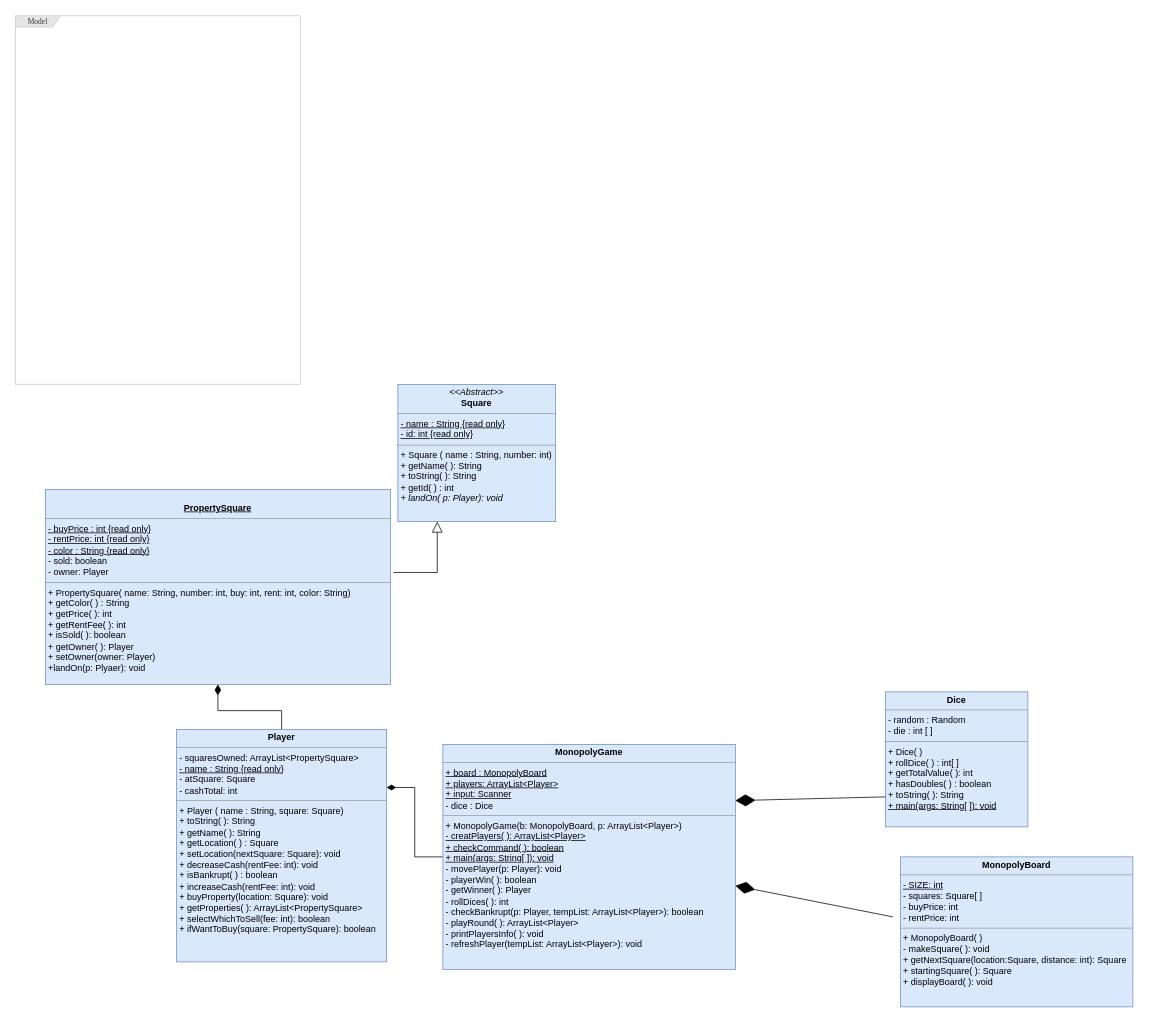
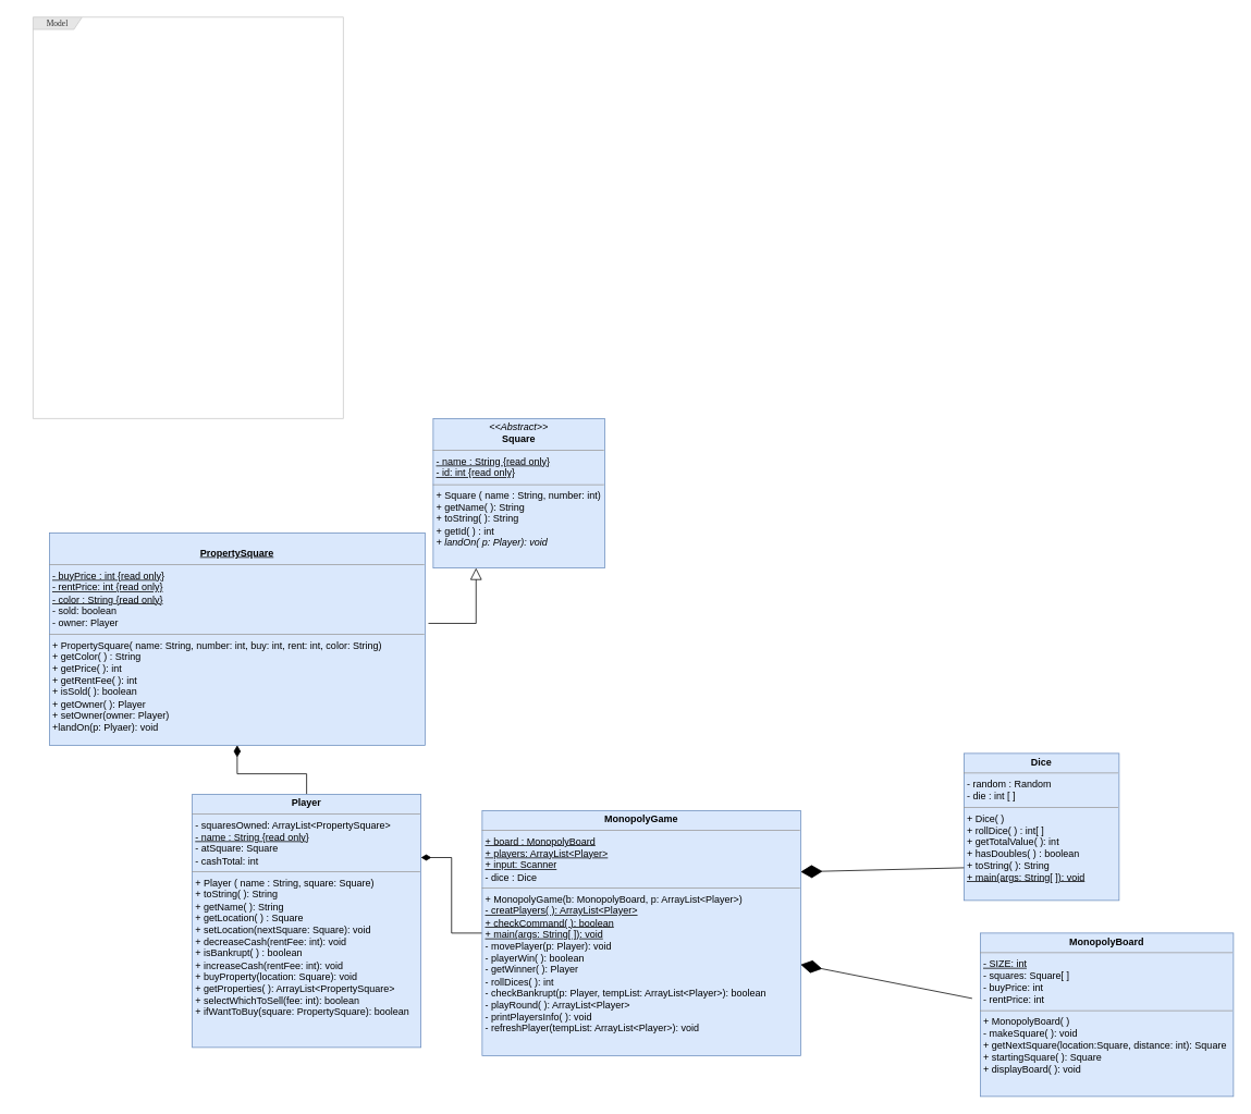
  <mxCell id="0" />
  <mxCell id="1" parent="0" />
- <mxCell id="2" value="Model" style="shape=umlFrame;whiteSpace=wrap;html=1;rounded=0;shadow=0;comic=0;labelBackgroundColor=none;strokeWidth=1;fontFamily=Verdana;fontSize=10;align=center;fillColor=#E6E6E6;fontColor=#333333;strokeColor=#C9C9C9;width=60;height=15;" parent="1" vertex="1"><mxGeometry x="20" y="20.5" width="380" height="491.5" as="geometry" /></mxCell>
+ <mxCell id="2" value="Model" style="shape=umlFrame;whiteSpace=wrap;html=1;rounded=0;shadow=0;comic=0;labelBackgroundColor=none;strokeWidth=1;fontFamily=Verdana;fontSize=10;align=center;fillColor=#E6E6E6;fontColor=#333333;strokeColor=#C9C9C9;width=60;height=15;" parent="1" vertex="1"><mxGeometry x="40" y="20.5" width="380" height="491.5" as="geometry" /></mxCell>
  <mxCell id="3" style="edgeStyle=orthogonalEdgeStyle;rounded=0;orthogonalLoop=1;jettySize=auto;html=1;exitX=1.009;exitY=0.426;exitDx=0;exitDy=0;entryX=0.25;entryY=1;entryDx=0;entryDy=0;endArrow=block;endFill=0;endSize=12;exitPerimeter=0;" parent="1" source="11" target="7" edge="1"><mxGeometry relative="1" as="geometry"><mxPoint x="440" y="797" as="sourcePoint" /></mxGeometry></mxCell>
  <mxCell id="4" style="edgeStyle=orthogonalEdgeStyle;rounded=0;orthogonalLoop=1;jettySize=auto;html=1;endArrow=none;endFill=0;startSize=12;endSize=12;startArrow=diamondThin;startFill=1;exitX=0.5;exitY=1;exitDx=0;exitDy=0;" parent="1" source="11" target="10" edge="1"><mxGeometry relative="1" as="geometry"><mxPoint x="360" y="842" as="sourcePoint" /></mxGeometry></mxCell>
  <mxCell id="5" value="&lt;p style=&quot;margin: 0px ; margin-top: 4px ; text-align: center&quot;&gt;&lt;b&gt;Dice&lt;/b&gt;&lt;/p&gt;&lt;hr size=&quot;1&quot;&gt;&lt;p style=&quot;margin: 0px ; margin-left: 4px&quot;&gt;- random : Random&lt;br&gt;- die : int [ ]&lt;/p&gt;&lt;hr size=&quot;1&quot;&gt;&lt;p style=&quot;margin: 0px ; margin-left: 4px&quot;&gt;+ Dice( )&amp;nbsp;&lt;br&gt;+ rollDice( ) : int[ ]&lt;/p&gt;&lt;p style=&quot;margin: 0px ; margin-left: 4px&quot;&gt;+ getTotalValue( ): int&lt;/p&gt;&lt;p style=&quot;margin: 0px ; margin-left: 4px&quot;&gt;+ hasDoubles( ) : boolean&lt;/p&gt;&lt;p style=&quot;margin: 0px ; margin-left: 4px&quot;&gt;+ toString( ): String&lt;/p&gt;&lt;p style=&quot;margin: 0px ; margin-left: 4px&quot;&gt;&lt;u&gt;+ main(args: String[ ]): void&lt;/u&gt;&lt;/p&gt;" style="verticalAlign=top;align=left;overflow=fill;fontSize=12;fontFamily=Helvetica;html=1;rounded=0;shadow=0;comic=0;labelBackgroundColor=none;strokeWidth=1;fillColor=#dae8fc;strokeColor=#6c8ebf;" parent="1" vertex="1"><mxGeometry x="1180" y="922" width="190" height="180" as="geometry" /></mxCell>
  <mxCell id="6" value="&lt;p style=&quot;margin: 0px ; margin-top: 4px ; text-align: center&quot;&gt;&lt;b&gt;MonopolyBoard&lt;/b&gt;&lt;/p&gt;&lt;hr size=&quot;1&quot;&gt;&lt;p style=&quot;margin: 0px ; margin-left: 4px&quot;&gt;&lt;u&gt;- SIZE: int&lt;/u&gt;&lt;br&gt;- squares: Square[ ]&lt;br&gt;&lt;/p&gt;&lt;p style=&quot;margin: 0px ; margin-left: 4px&quot;&gt;- buyPrice: int&lt;/p&gt;&lt;p style=&quot;margin: 0px ; margin-left: 4px&quot;&gt;- rentPrice: int&lt;/p&gt;&lt;hr size=&quot;1&quot;&gt;&lt;p style=&quot;margin: 0px ; margin-left: 4px&quot;&gt;+ MonopolyBoard( )&lt;/p&gt;&lt;p style=&quot;margin: 0px ; margin-left: 4px&quot;&gt;- makeSquare( ): void&lt;/p&gt;&lt;p style=&quot;margin: 0px ; margin-left: 4px&quot;&gt;+ getNextSquare(location:Square, distance: int): Square&lt;/p&gt;&lt;p style=&quot;margin: 0px ; margin-left: 4px&quot;&gt;+ startingSquare( ): Square&lt;/p&gt;&lt;p style=&quot;margin: 0px ; margin-left: 4px&quot;&gt;+ displayBoard( ): void&lt;/p&gt;&lt;p style=&quot;margin: 0px ; margin-left: 4px&quot;&gt;&lt;br&gt;&lt;/p&gt;" style="verticalAlign=top;align=left;overflow=fill;fontSize=12;fontFamily=Helvetica;html=1;rounded=0;shadow=0;comic=0;labelBackgroundColor=none;strokeWidth=1;fillColor=#dae8fc;strokeColor=#6c8ebf;" parent="1" vertex="1"><mxGeometry x="1200" y="1142" width="310" height="200" as="geometry" /></mxCell>
  <mxCell id="7" value="&lt;p style=&quot;margin: 0px ; margin-top: 4px ; text-align: center&quot;&gt;&lt;i&gt;&amp;lt;&amp;lt;Abstract&amp;gt;&amp;gt;&lt;/i&gt;&lt;br&gt;&lt;b&gt;Square&lt;/b&gt;&lt;/p&gt;&lt;hr size=&quot;1&quot;&gt;&lt;p style=&quot;margin: 0px ; margin-left: 4px&quot;&gt;&lt;u&gt;- name : String {read only}&lt;br&gt;&lt;/u&gt;&lt;/p&gt;&lt;p style=&quot;margin: 0px ; margin-left: 4px&quot;&gt;&lt;u&gt;- id: int {read only}&lt;/u&gt;&lt;/p&gt;&lt;hr size=&quot;1&quot;&gt;&lt;p style=&quot;margin: 0px ; margin-left: 4px&quot;&gt;+ Square ( name : String, number: int)&lt;br&gt;+ getName( ): String&lt;/p&gt;&lt;p style=&quot;margin: 0px ; margin-left: 4px&quot;&gt;+ toString( ): String&lt;/p&gt;&lt;p style=&quot;margin: 0px ; margin-left: 4px&quot;&gt;+ getId( ) : int&lt;/p&gt;&lt;p style=&quot;margin: 0px ; margin-left: 4px&quot;&gt;&lt;span&gt;&lt;i&gt;+ landOn( p: Player): void&lt;/i&gt;&lt;/span&gt;&lt;br&gt;&lt;/p&gt;&lt;p style=&quot;margin: 0px ; margin-left: 4px&quot;&gt;&lt;br&gt;&lt;/p&gt;" style="verticalAlign=top;align=left;overflow=fill;fontSize=12;fontFamily=Helvetica;html=1;rounded=0;shadow=0;comic=0;labelBackgroundColor=none;strokeWidth=1;fillColor=#dae8fc;strokeColor=#6c8ebf;" parent="1" vertex="1"><mxGeometry x="530" y="512" width="210" height="183" as="geometry" /></mxCell>
  <mxCell id="8" style="edgeStyle=orthogonalEdgeStyle;rounded=0;orthogonalLoop=1;jettySize=auto;html=1;exitX=0;exitY=0.5;exitDx=0;exitDy=0;entryX=1;entryY=0.25;entryDx=0;entryDy=0;endArrow=diamondThin;endFill=1;startSize=10;endSize=10;" parent="1" source="9" target="10" edge="1"><mxGeometry relative="1" as="geometry" /></mxCell>
  <mxCell id="9" value="&lt;p style=&quot;margin: 0px ; margin-top: 4px ; text-align: center&quot;&gt;&lt;b&gt;MonopolyGame&lt;/b&gt;&lt;/p&gt;&lt;hr size=&quot;1&quot;&gt;&lt;p style=&quot;margin: 0px ; margin-left: 4px&quot;&gt;&lt;u&gt;+ board : MonopolyBoard&lt;br&gt;+ players: ArrayList&amp;lt;Player&amp;gt;&lt;/u&gt;&lt;/p&gt;&lt;p style=&quot;margin: 0px ; margin-left: 4px&quot;&gt;&lt;u&gt;+ input: Scanner&lt;/u&gt;&lt;/p&gt;&lt;p style=&quot;margin: 0px ; margin-left: 4px&quot;&gt;- dice : Dice&lt;/p&gt;&lt;hr size=&quot;1&quot;&gt;&lt;p style=&quot;margin: 0px ; margin-left: 4px&quot;&gt;+ MonopolyGame(b: MonopolyBoard, p: ArrayList&amp;lt;Player&amp;gt;)&lt;br&gt;&lt;/p&gt;&lt;p style=&quot;margin: 0px ; margin-left: 4px&quot;&gt;&lt;u&gt;- creatPlayers( ): ArrayList&amp;lt;Player&amp;gt;&lt;/u&gt;&lt;/p&gt;&lt;p style=&quot;margin: 0px ; margin-left: 4px&quot;&gt;&lt;u&gt;+ checkCommand( ): boolean&lt;/u&gt;&lt;/p&gt;&lt;p style=&quot;margin: 0px ; margin-left: 4px&quot;&gt;&lt;u&gt;+ main(args: String[ ]): void&lt;/u&gt;&lt;/p&gt;&lt;p style=&quot;margin: 0px ; margin-left: 4px&quot;&gt;- movePlayer(p: Player): void&lt;/p&gt;&lt;p style=&quot;margin: 0px ; margin-left: 4px&quot;&gt;- playerWin( ): boolean&lt;/p&gt;&lt;p style=&quot;margin: 0px ; margin-left: 4px&quot;&gt;- getWinner( ): Player&lt;/p&gt;&lt;p style=&quot;margin: 0px ; margin-left: 4px&quot;&gt;- rollDices( ): int&lt;/p&gt;&lt;p style=&quot;margin: 0px ; margin-left: 4px&quot;&gt;- checkBankrupt(p: Player, tempList: ArrayList&amp;lt;Player&amp;gt;): boolean&lt;/p&gt;&lt;p style=&quot;margin: 0px ; margin-left: 4px&quot;&gt;- playRound( ): ArrayList&amp;lt;Player&amp;gt;&lt;/p&gt;&lt;p style=&quot;margin: 0px ; margin-left: 4px&quot;&gt;- printPlayersInfo( ): void&lt;/p&gt;&lt;p style=&quot;margin: 0px ; margin-left: 4px&quot;&gt;- refreshPlayer(tempList: ArrayList&amp;lt;Player&amp;gt;): void&lt;/p&gt;" style="verticalAlign=top;align=left;overflow=fill;fontSize=12;fontFamily=Helvetica;html=1;rounded=0;shadow=0;comic=0;labelBackgroundColor=none;strokeWidth=1;fillColor=#dae8fc;strokeColor=#6c8ebf;" parent="1" vertex="1"><mxGeometry x="590" y="992" width="390" height="300" as="geometry" /></mxCell>
  <mxCell id="10" value="&lt;p style=&quot;margin: 0px ; margin-top: 4px ; text-align: center&quot;&gt;&lt;b&gt;Player&lt;/b&gt;&lt;/p&gt;&lt;hr size=&quot;1&quot;&gt;&lt;p style=&quot;margin: 0px ; margin-left: 4px&quot;&gt;- squaresOwned: ArrayList&amp;lt;PropertySquare&amp;gt;&lt;/p&gt;&lt;p style=&quot;margin: 0px ; margin-left: 4px&quot;&gt;&lt;u&gt;- name : String {read only}&lt;/u&gt;&lt;/p&gt;&lt;p style=&quot;margin: 0px ; margin-left: 4px&quot;&gt;- atSquare: Square&lt;/p&gt;&lt;p style=&quot;margin: 0px ; margin-left: 4px&quot;&gt;- cashTotal: int&lt;/p&gt;&lt;hr size=&quot;1&quot;&gt;&lt;p style=&quot;margin: 0px ; margin-left: 4px&quot;&gt;+ Player ( name : String, square: Square)&lt;/p&gt;&lt;p style=&quot;margin: 0px ; margin-left: 4px&quot;&gt;+ toString( ): String&lt;br&gt;+ getName( ): String&lt;/p&gt;&lt;p style=&quot;margin: 0px ; margin-left: 4px&quot;&gt;+ getLocation( ) : Square&lt;/p&gt;&lt;p style=&quot;margin: 0px ; margin-left: 4px&quot;&gt;+ setLocation(nextSquare: Square): void&lt;/p&gt;&lt;p style=&quot;margin: 0px ; margin-left: 4px&quot;&gt;+ decreaseCash(rentFee: int): void&lt;br&gt;&lt;/p&gt;&lt;p style=&quot;margin: 0px ; margin-left: 4px&quot;&gt;+ isBankrupt( ) : boolean&lt;br&gt;&lt;/p&gt;&lt;p style=&quot;margin: 0px ; margin-left: 4px&quot;&gt;+ increaseCash(rentFee: int): void&lt;br&gt;&lt;/p&gt;&lt;p style=&quot;margin: 0px ; margin-left: 4px&quot;&gt;+ buyProperty(location: Square): void&lt;/p&gt;&lt;p style=&quot;margin: 0px ; margin-left: 4px&quot;&gt;+ getProperties( ): ArrayList&amp;lt;PropertySquare&amp;gt;&lt;br&gt;&lt;/p&gt;&lt;p style=&quot;margin: 0px ; margin-left: 4px&quot;&gt;+ selectWhichToSell(fee: int): boolean&lt;/p&gt;&lt;p style=&quot;margin: 0px ; margin-left: 4px&quot;&gt;+ ifWantToBuy(square: PropertySquare): boolean&lt;/p&gt;&lt;p style=&quot;margin: 0px ; margin-left: 4px&quot;&gt;&lt;br&gt;&lt;/p&gt;" style="verticalAlign=top;align=left;overflow=fill;fontSize=12;fontFamily=Helvetica;html=1;rounded=0;shadow=0;comic=0;labelBackgroundColor=none;strokeWidth=1;fillColor=#dae8fc;strokeColor=#6c8ebf;" parent="1" vertex="1"><mxGeometry x="235" y="972" width="280" height="310" as="geometry" /></mxCell>
  <mxCell id="11" value="&lt;p style=&quot;margin: 0px ; margin-top: 4px ; text-align: center&quot;&gt;&lt;u&gt;&lt;br&gt;&lt;b&gt;PropertySquare&lt;/b&gt;&lt;/u&gt;&lt;/p&gt;&lt;hr size=&quot;1&quot;&gt;&lt;p style=&quot;margin: 0px ; margin-left: 4px&quot;&gt;&lt;u&gt;- buyPrice : int {read only}&lt;br&gt;&lt;/u&gt;&lt;/p&gt;&lt;p style=&quot;margin: 0px ; margin-left: 4px&quot;&gt;&lt;u&gt;- rentPrice: int {read only}&lt;/u&gt;&lt;/p&gt;&lt;p style=&quot;margin: 0px ; margin-left: 4px&quot;&gt;&lt;u&gt;- color : String {read only}&lt;/u&gt;&lt;/p&gt;&lt;p style=&quot;margin: 0px ; margin-left: 4px&quot;&gt;- sold: boolean&lt;/p&gt;&lt;p style=&quot;margin: 0px ; margin-left: 4px&quot;&gt;- owner: Player&lt;/p&gt;&lt;hr size=&quot;1&quot;&gt;&lt;p style=&quot;margin: 0px ; margin-left: 4px&quot;&gt;+ PropertySquare( name: String, number: int, buy: int, rent: int, color: String)&lt;/p&gt;&lt;p style=&quot;margin: 0px ; margin-left: 4px&quot;&gt;+ getColor( ) : String&lt;/p&gt;&lt;p style=&quot;margin: 0px ; margin-left: 4px&quot;&gt;+ getPrice( ): int&lt;/p&gt;&lt;p style=&quot;margin: 0px ; margin-left: 4px&quot;&gt;+ getRentFee( ): int&lt;/p&gt;&lt;p style=&quot;margin: 0px ; margin-left: 4px&quot;&gt;+ isSold( ): boolean&lt;/p&gt;&lt;p style=&quot;margin: 0px ; margin-left: 4px&quot;&gt;+ getOwner( ): Player&lt;/p&gt;&lt;p style=&quot;margin: 0px ; margin-left: 4px&quot;&gt;+ setOwner(owner: Player)&lt;/p&gt;&lt;p style=&quot;margin: 0px ; margin-left: 4px&quot;&gt;+landOn(p: Plyaer): void&lt;/p&gt;&lt;p style=&quot;margin: 0px ; margin-left: 4px&quot;&gt;&lt;br&gt;&lt;/p&gt;" style="verticalAlign=top;align=left;overflow=fill;fontSize=12;fontFamily=Helvetica;html=1;rounded=0;shadow=0;comic=0;labelBackgroundColor=none;strokeWidth=1;fillColor=#dae8fc;strokeColor=#6c8ebf;" parent="1" vertex="1"><mxGeometry x="60" y="652" width="460" height="260" as="geometry" /></mxCell>
  <mxCell id="12" value="" style="endArrow=diamondThin;endFill=1;endSize=24;html=1;rounded=0;entryX=1;entryY=0.25;entryDx=0;entryDy=0;" parent="1" target="9" edge="1"><mxGeometry width="160" relative="1" as="geometry"><mxPoint x="1180" y="1062" as="sourcePoint" /><mxPoint x="990" y="1062" as="targetPoint" /></mxGeometry></mxCell>
  <mxCell id="13" value="" style="endArrow=diamondThin;endFill=1;endSize=24;html=1;rounded=0;" parent="1" target="9" edge="1"><mxGeometry width="160" relative="1" as="geometry"><mxPoint x="1190" y="1222" as="sourcePoint" /><mxPoint x="990" y="1217" as="targetPoint" /></mxGeometry></mxCell>
